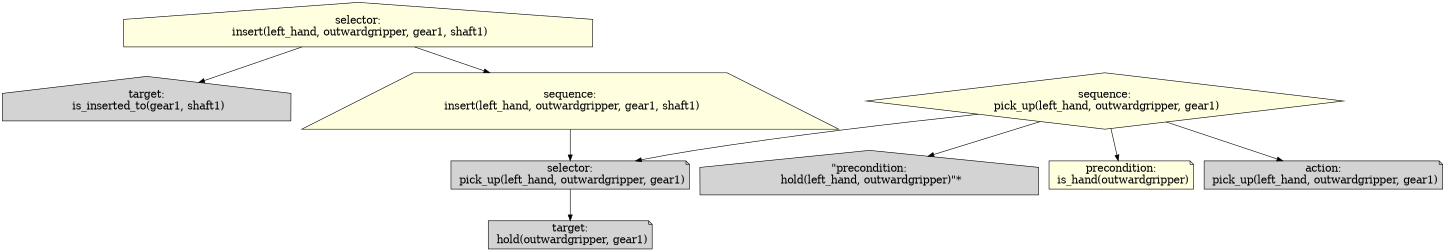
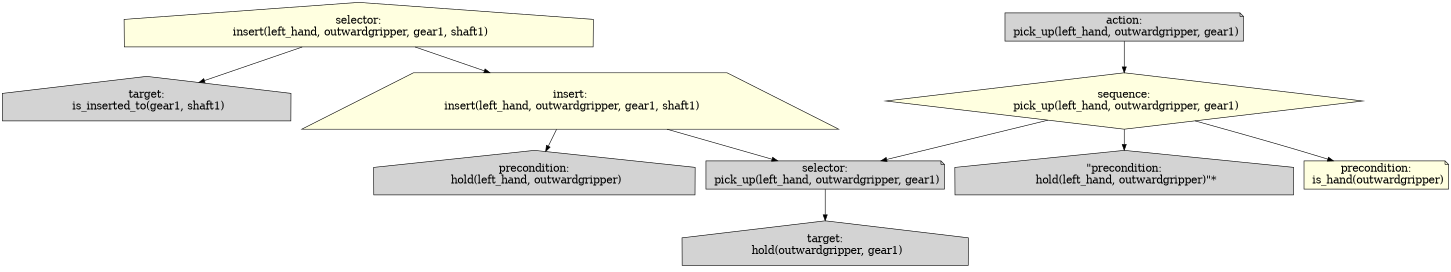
  digraph {
    fontname="times-roman"
    ordering=out
    node [fillcolor=lightgrey fontcolor=black fontname="times-roman" fontsize=18 shape=house style=filled]
    edge [fontname="times-roman"]
    n1 [fillcolor=lightyellow label="selector:\n insert(left_hand, outwardgripper, gear1, shaft1)"]
    n2 [label="target:\n is_inserted_to(gear1, shaft1)"]
-   n3 [fillcolor=lightyellow label="sequence:\n insert(left_hand, outwardgripper, gear1, shaft1)" shape=trapezium]
+   n3 [fillcolor=lightyellow label="insert:\n insert(left_hand, outwardgripper, gear1, shaft1)" shape=trapezium]
+   n4 [label="precondition:\n hold(left_hand, outwardgripper)"]
    n5 [label="selector:\n pick_up(left_hand, outwardgripper, gear1)" shape=note]
-   n6 [label="target:\n hold(outwardgripper, gear1)" shape=note]
+   n6 [label="target:\n hold(outwardgripper, gear1)"]
    n7 [fillcolor=lightyellow label="sequence:\n pick_up(left_hand, outwardgripper, gear1)" shape=diamond]
    n8 [label="\"precondition:\n hold(left_hand, outwardgripper)\"*"]
    n9 [fillcolor=lightyellow label="precondition:\n is_hand(outwardgripper)" shape=note]
    n10 [label="action:\n pick_up(left_hand, outwardgripper, gear1)" shape=note]
    n1 -> n2
    n1 -> n3
+   n3 -> n4
    n3 -> n5
    n5 -> n6
    n7 -> n5
    n7 -> n8
    n7 -> n9
-   n7 -> n10
+   n10 -> n7
  }
